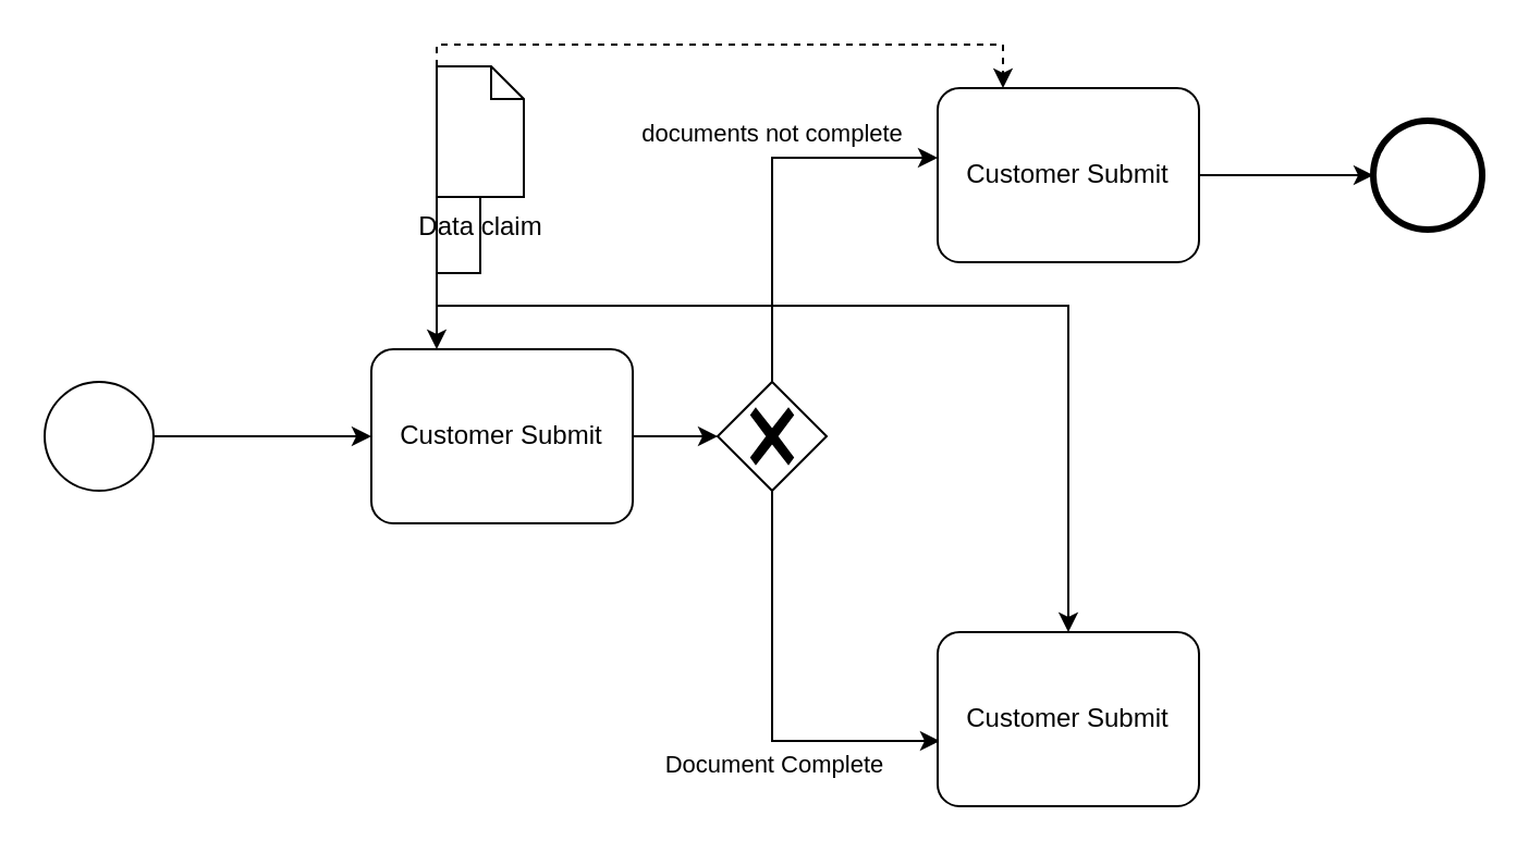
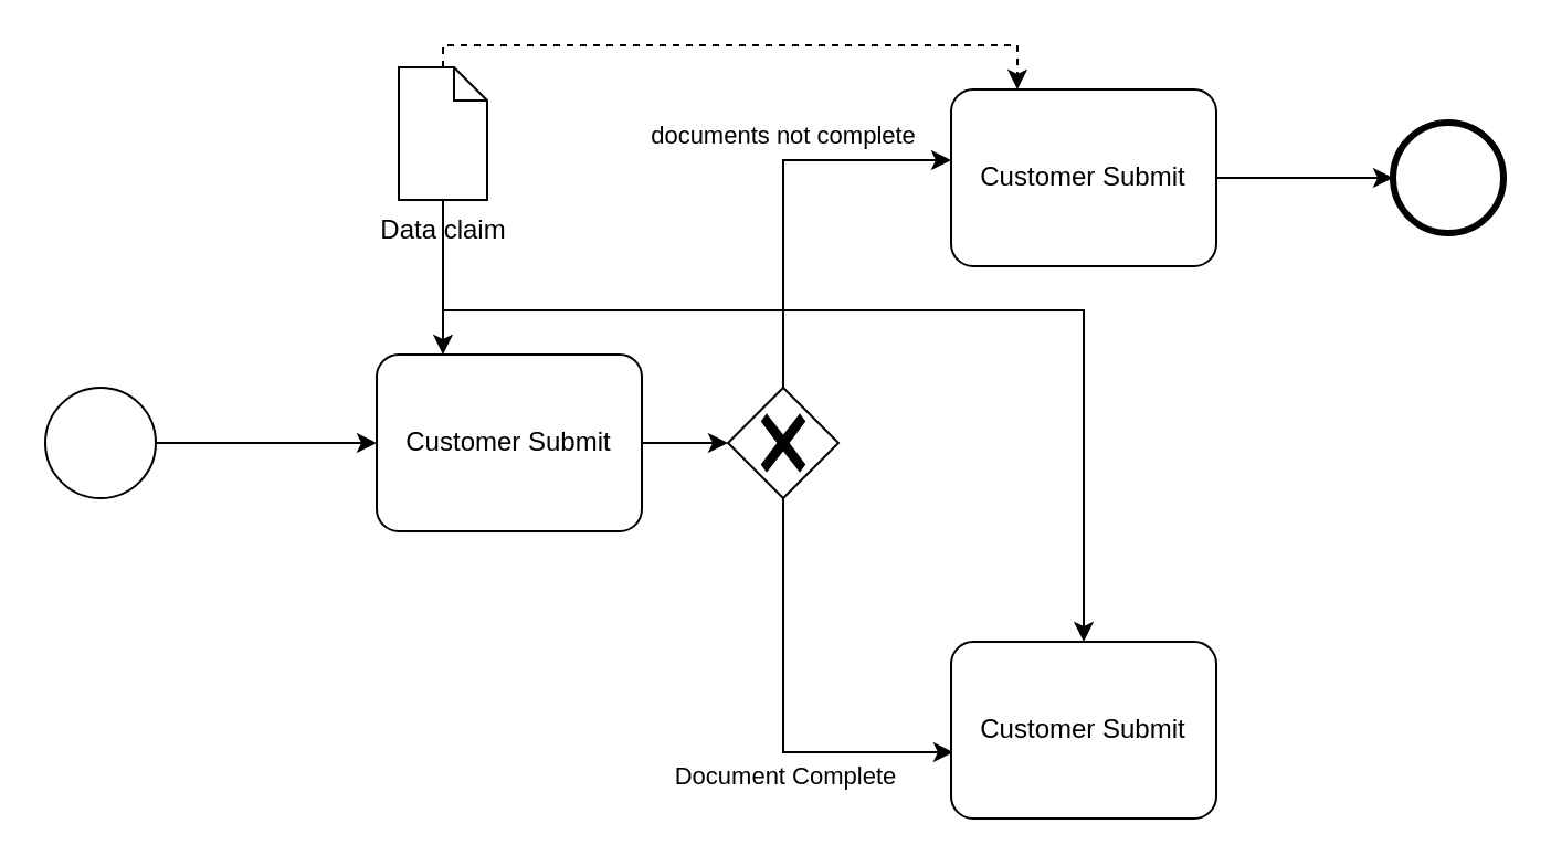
  <mxCell id="0" />
  <mxCell id="1" parent="0" />
  <mxCell id="2" style="edgeStyle=orthogonalEdgeStyle;rounded=0;orthogonalLoop=1;jettySize=auto;html=1;exitX=1;exitY=0.5;exitDx=0;exitDy=0;exitPerimeter=0;entryX=0;entryY=0.5;entryDx=0;entryDy=0;entryPerimeter=0;" edge="1" parent="1" source="3" target="14"><mxGeometry relative="1" as="geometry" /></mxCell>
  <mxCell id="3" value="Customer Submit" style="points=[[0.25,0,0],[0.5,0,0],[0.75,0,0],[1,0.25,0],[1,0.5,0],[1,0.75,0],[0.75,1,0],[0.5,1,0],[0.25,1,0],[0,0.75,0],[0,0.5,0],[0,0.25,0]];shape=mxgraph.bpmn.task;whiteSpace=wrap;rectStyle=rounded;size=10;html=1;container=1;expand=0;collapsible=0;taskMarker=abstract;" vertex="1" parent="1"><mxGeometry x="170" y="160" width="120" height="80" as="geometry" /></mxCell>
  <mxCell id="4" style="edgeStyle=orthogonalEdgeStyle;rounded=0;orthogonalLoop=1;jettySize=auto;html=1;" edge="1" parent="1" source="5" target="3"><mxGeometry relative="1" as="geometry" /></mxCell>
  <mxCell id="5" value="" style="points=[[0.145,0.145,0],[0.5,0,0],[0.855,0.145,0],[1,0.5,0],[0.855,0.855,0],[0.5,1,0],[0.145,0.855,0],[0,0.5,0]];shape=mxgraph.bpmn.event;html=1;verticalLabelPosition=bottom;labelBackgroundColor=#ffffff;verticalAlign=top;align=center;perimeter=ellipsePerimeter;outlineConnect=0;aspect=fixed;outline=standard;symbol=general;" vertex="1" parent="1"><mxGeometry x="20" y="175" width="50" height="50" as="geometry" /></mxCell>
  <mxCell id="6" style="edgeStyle=orthogonalEdgeStyle;rounded=0;orthogonalLoop=1;jettySize=auto;html=1;entryX=0.25;entryY=0;entryDx=0;entryDy=0;entryPerimeter=0;" edge="1" parent="1" source="9" target="3"><mxGeometry relative="1" as="geometry" /></mxCell>
  <mxCell id="7" style="edgeStyle=orthogonalEdgeStyle;rounded=0;orthogonalLoop=1;jettySize=auto;html=1;entryX=0.25;entryY=0;entryDx=0;entryDy=0;entryPerimeter=0;dashed=1;" edge="1" parent="1" source="9" target="16"><mxGeometry relative="1" as="geometry"><Array as="points"><mxPoint x="200" y="20" /><mxPoint x="460" y="20" /></Array></mxGeometry></mxCell>
  <mxCell id="8" style="edgeStyle=orthogonalEdgeStyle;rounded=0;orthogonalLoop=1;jettySize=auto;html=1;entryX=0.5;entryY=0;entryDx=0;entryDy=0;entryPerimeter=0;" edge="1" parent="1" source="9" target="17"><mxGeometry relative="1" as="geometry"><Array as="points"><mxPoint x="200" y="140" /><mxPoint x="490" y="140" /></Array></mxGeometry></mxCell>
- <mxCell id="9" value="Data claim" style="shape=mxgraph.bpmn.data;labelPosition=center;verticalLabelPosition=bottom;align=center;verticalAlign=top;size=15;html=1;" vertex="1" parent="1"><mxGeometry x="200" y="30" width="40" height="60" as="geometry" /></mxCell>
+ <mxCell id="9" value="Data claim" style="shape=mxgraph.bpmn.data;labelPosition=center;verticalLabelPosition=bottom;align=center;verticalAlign=top;size=15;html=1;" vertex="1" parent="1"><mxGeometry x="180" y="30" width="40" height="60" as="geometry" /></mxCell>
  <mxCell id="10" style="edgeStyle=orthogonalEdgeStyle;rounded=0;orthogonalLoop=1;jettySize=auto;html=1;entryX=0.008;entryY=0.625;entryDx=0;entryDy=0;entryPerimeter=0;exitX=0.5;exitY=1;exitDx=0;exitDy=0;exitPerimeter=0;" edge="1" parent="1" source="14" target="17"><mxGeometry relative="1" as="geometry" /></mxCell>
  <mxCell id="11" value="Document Complete" style="edgeLabel;html=1;align=center;verticalAlign=middle;resizable=0;points=[];" vertex="1" connectable="0" parent="10"><mxGeometry x="0.447" y="-1" relative="1" as="geometry"><mxPoint x="-24" y="9" as="offset" /></mxGeometry></mxCell>
  <mxCell id="12" style="edgeStyle=orthogonalEdgeStyle;rounded=0;orthogonalLoop=1;jettySize=auto;html=1;exitX=0.5;exitY=0;exitDx=0;exitDy=0;exitPerimeter=0;entryX=0;entryY=0.4;entryDx=0;entryDy=0;entryPerimeter=0;" edge="1" parent="1" source="14" target="16"><mxGeometry relative="1" as="geometry" /></mxCell>
  <mxCell id="13" value="documents not complete" style="edgeLabel;html=1;align=center;verticalAlign=middle;resizable=0;points=[];" vertex="1" connectable="0" parent="12"><mxGeometry x="0.402" y="2" relative="1" as="geometry"><mxPoint x="-23" y="-10" as="offset" /></mxGeometry></mxCell>
  <mxCell id="14" value="" style="points=[[0.25,0.25,0],[0.5,0,0],[0.75,0.25,0],[1,0.5,0],[0.75,0.75,0],[0.5,1,0],[0.25,0.75,0],[0,0.5,0]];shape=mxgraph.bpmn.gateway2;html=1;verticalLabelPosition=bottom;labelBackgroundColor=#ffffff;verticalAlign=top;align=center;perimeter=rhombusPerimeter;outlineConnect=0;outline=none;symbol=none;gwType=exclusive;" vertex="1" parent="1"><mxGeometry x="329" y="175" width="50" height="50" as="geometry" /></mxCell>
  <mxCell id="15" style="edgeStyle=orthogonalEdgeStyle;rounded=0;orthogonalLoop=1;jettySize=auto;html=1;entryX=0;entryY=0.5;entryDx=0;entryDy=0;entryPerimeter=0;" edge="1" parent="1" source="16" target="18"><mxGeometry relative="1" as="geometry" /></mxCell>
  <mxCell id="16" value="Customer Submit" style="points=[[0.25,0,0],[0.5,0,0],[0.75,0,0],[1,0.25,0],[1,0.5,0],[1,0.75,0],[0.75,1,0],[0.5,1,0],[0.25,1,0],[0,0.75,0],[0,0.5,0],[0,0.25,0]];shape=mxgraph.bpmn.task;whiteSpace=wrap;rectStyle=rounded;size=10;html=1;container=1;expand=0;collapsible=0;taskMarker=abstract;" vertex="1" parent="1"><mxGeometry x="430" y="40" width="120" height="80" as="geometry" /></mxCell>
  <mxCell id="17" value="Customer Submit" style="points=[[0.25,0,0],[0.5,0,0],[0.75,0,0],[1,0.25,0],[1,0.5,0],[1,0.75,0],[0.75,1,0],[0.5,1,0],[0.25,1,0],[0,0.75,0],[0,0.5,0],[0,0.25,0]];shape=mxgraph.bpmn.task;whiteSpace=wrap;rectStyle=rounded;size=10;html=1;container=1;expand=0;collapsible=0;taskMarker=abstract;" vertex="1" parent="1"><mxGeometry x="430" y="290" width="120" height="80" as="geometry" /></mxCell>
  <mxCell id="18" value="" style="points=[[0.145,0.145,0],[0.5,0,0],[0.855,0.145,0],[1,0.5,0],[0.855,0.855,0],[0.5,1,0],[0.145,0.855,0],[0,0.5,0]];shape=mxgraph.bpmn.event;html=1;verticalLabelPosition=bottom;labelBackgroundColor=#ffffff;verticalAlign=top;align=center;perimeter=ellipsePerimeter;outlineConnect=0;aspect=fixed;outline=end;symbol=terminate2;" vertex="1" parent="1"><mxGeometry x="630" y="55" width="50" height="50" as="geometry" /></mxCell>
